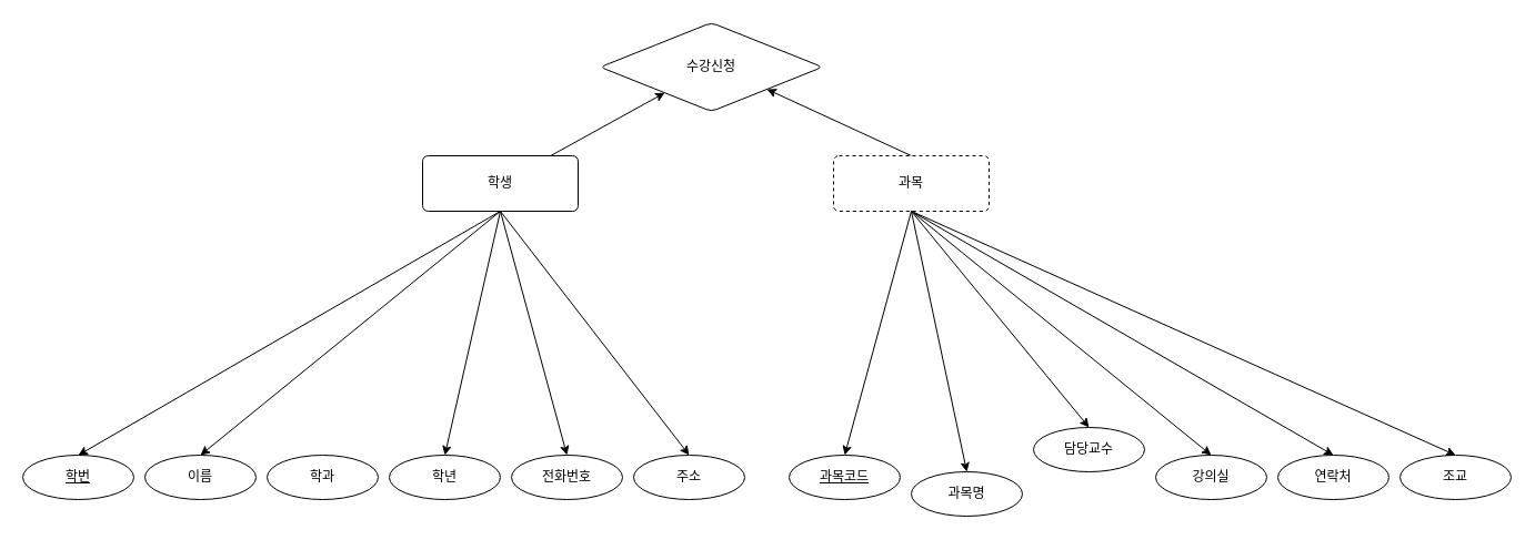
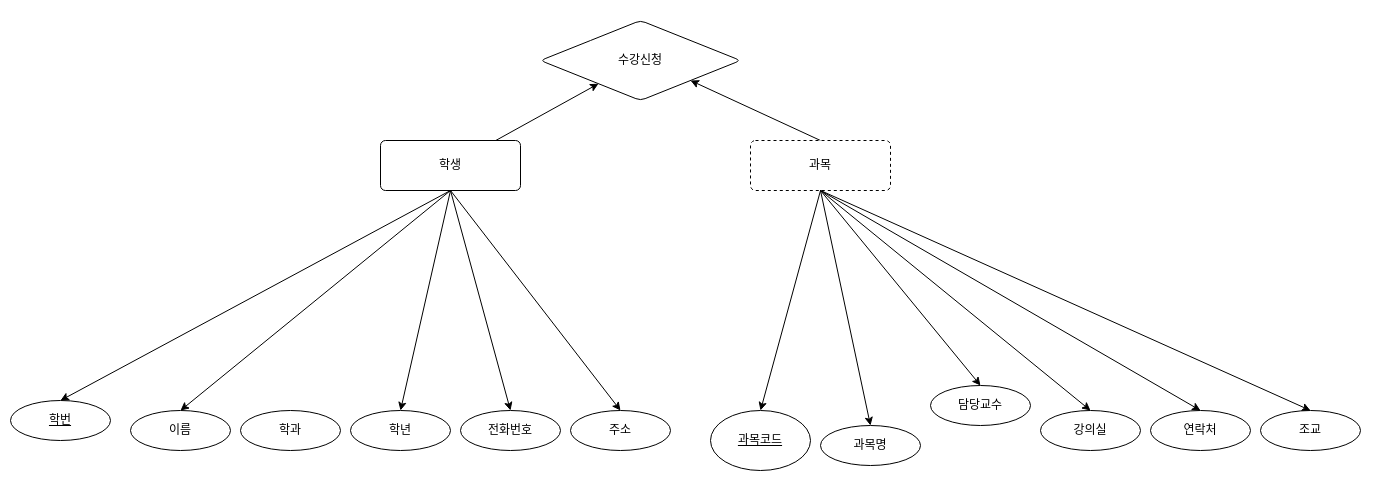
  <mxCell id="0" />
  <mxCell id="1" parent="0" />
  <mxCell id="2" style="rounded=0;orthogonalLoop=1;jettySize=auto;html=1;entryX=0.5;entryY=0;entryDx=0;entryDy=0;exitX=0.5;exitY=1;exitDx=0;exitDy=0;" edge="1" parent="1" source="4" target="6"><mxGeometry relative="1" as="geometry" /></mxCell>
  <mxCell id="3" value="" style="rounded=0;orthogonalLoop=1;jettySize=auto;html=1;" edge="1" parent="1" source="4" target="29"><mxGeometry relative="1" as="geometry" /></mxCell>
  <mxCell id="4" value="학생" style="rounded=1;arcSize=10;whiteSpace=wrap;html=1;align=center;" vertex="1" parent="1"><mxGeometry x="380" y="140" width="140" height="50" as="geometry" /></mxCell>
  <mxCell id="5" value="이름" style="ellipse;whiteSpace=wrap;html=1;align=center;" vertex="1" parent="1"><mxGeometry x="130" y="410" width="100" height="40" as="geometry" /></mxCell>
- <mxCell id="6" value="학번" style="ellipse;whiteSpace=wrap;html=1;align=center;fontStyle=4;" vertex="1" parent="1"><mxGeometry x="20" y="410" width="100" height="40" as="geometry" /></mxCell>
+ <mxCell id="6" value="학번" style="ellipse;whiteSpace=wrap;html=1;align=center;fontStyle=4;" vertex="1" parent="1"><mxGeometry x="10" y="400" width="100" height="40" as="geometry" /></mxCell>
  <mxCell id="7" value="학과" style="ellipse;whiteSpace=wrap;html=1;align=center;" vertex="1" parent="1"><mxGeometry x="240" y="410" width="100" height="40" as="geometry" /></mxCell>
  <mxCell id="8" value="학년" style="ellipse;whiteSpace=wrap;html=1;align=center;" vertex="1" parent="1"><mxGeometry x="350" y="410" width="100" height="40" as="geometry" /></mxCell>
  <mxCell id="9" value="전화번호" style="ellipse;whiteSpace=wrap;html=1;align=center;" vertex="1" parent="1"><mxGeometry x="460" y="410" width="100" height="40" as="geometry" /></mxCell>
  <mxCell id="10" value="주소" style="ellipse;whiteSpace=wrap;html=1;align=center;" vertex="1" parent="1"><mxGeometry x="570" y="410" width="100" height="40" as="geometry" /></mxCell>
  <mxCell id="11" style="rounded=0;orthogonalLoop=1;jettySize=auto;html=1;entryX=0.5;entryY=0;entryDx=0;entryDy=0;exitX=0.5;exitY=1;exitDx=0;exitDy=0;" edge="1" parent="1" source="4" target="5"><mxGeometry relative="1" as="geometry"><mxPoint x="200" y="320" as="sourcePoint" /><mxPoint x="80" y="420" as="targetPoint" /></mxGeometry></mxCell>
  <mxCell id="12" style="rounded=0;orthogonalLoop=1;jettySize=auto;html=1;entryX=0.5;entryY=0;entryDx=0;entryDy=0;exitX=0.5;exitY=1;exitDx=0;exitDy=0;" edge="1" parent="1" source="4" target="8"><mxGeometry relative="1" as="geometry"><mxPoint x="260" y="300" as="sourcePoint" /><mxPoint x="300" y="420" as="targetPoint" /></mxGeometry></mxCell>
  <mxCell id="13" style="rounded=0;orthogonalLoop=1;jettySize=auto;html=1;entryX=0.5;entryY=0;entryDx=0;entryDy=0;exitX=0.5;exitY=1;exitDx=0;exitDy=0;" edge="1" parent="1" source="4" target="9"><mxGeometry relative="1" as="geometry"><mxPoint x="270" as="sourcePoint" y="310" /><mxPoint x="410" y="420" as="targetPoint" /></mxGeometry></mxCell>
  <mxCell id="14" style="rounded=0;orthogonalLoop=1;jettySize=auto;html=1;entryX=0.5;entryY=0;entryDx=0;entryDy=0;exitX=0.5;exitY=1;exitDx=0;exitDy=0;" edge="1" parent="1" source="4" target="10"><mxGeometry relative="1" as="geometry"><mxPoint x="260" as="sourcePoint" y="310" /><mxPoint x="520" y="420" as="targetPoint" /></mxGeometry></mxCell>
  <mxCell id="15" style="rounded=0;orthogonalLoop=1;jettySize=auto;html=1;entryX=0.5;entryY=0;entryDx=0;entryDy=0;exitX=0.5;exitY=1;exitDx=0;exitDy=0;" edge="1" source="17" target="19" parent="1"><mxGeometry relative="1" as="geometry" /></mxCell>
  <mxCell id="16" style="rounded=0;orthogonalLoop=1;jettySize=auto;html=1;exitX=0.5;exitY=0;exitDx=0;exitDy=0;entryX=1;entryY=1;entryDx=0;entryDy=0;" edge="1" parent="1" source="17" target="29"><mxGeometry relative="1" as="geometry" /></mxCell>
  <mxCell id="17" value="과목" style="rounded=1;arcSize=10;whiteSpace=wrap;html=1;align=center;dashed=1;" vertex="1" parent="1"><mxGeometry x="750" y="140" width="140" height="50" as="geometry" /></mxCell>
  <mxCell id="18" value="과목명" style="ellipse;whiteSpace=wrap;html=1;align=center;" vertex="1" parent="1"><mxGeometry x="820" y="425" width="100" height="40" as="geometry" /></mxCell>
- <mxCell id="19" value="과목코드" style="ellipse;whiteSpace=wrap;html=1;align=center;fontStyle=4;" vertex="1" parent="1"><mxGeometry x="710" y="410" width="100" height="40" as="geometry" /></mxCell>
+ <mxCell id="19" value="과목코드" style="ellipse;whiteSpace=wrap;html=1;align=center;fontStyle=4;" vertex="1" parent="1"><mxGeometry x="710" y="410" width="100" height="60" as="geometry" /></mxCell>
  <mxCell id="20" value="담당교수" style="ellipse;whiteSpace=wrap;html=1;align=center;" vertex="1" parent="1"><mxGeometry x="930" y="385" width="100" height="40" as="geometry" /></mxCell>
  <mxCell id="21" value="강의실" style="ellipse;whiteSpace=wrap;html=1;align=center;" vertex="1" parent="1"><mxGeometry x="1040" y="410" width="100" height="40" as="geometry" /></mxCell>
  <mxCell id="22" value="연락처" style="ellipse;whiteSpace=wrap;html=1;align=center;" vertex="1" parent="1"><mxGeometry x="1150" y="410" width="100" height="40" as="geometry" /></mxCell>
  <mxCell id="23" value="조교" style="ellipse;whiteSpace=wrap;html=1;align=center;" vertex="1" parent="1"><mxGeometry x="1260" y="410" width="100" height="40" as="geometry" /></mxCell>
  <mxCell id="24" style="rounded=0;orthogonalLoop=1;jettySize=auto;html=1;entryX=0.5;entryY=0;entryDx=0;entryDy=0;exitX=0.5;exitY=1;exitDx=0;exitDy=0;" edge="1" source="17" target="18" parent="1"><mxGeometry relative="1" as="geometry"><mxPoint x="890" y="320" as="sourcePoint" /><mxPoint x="770" y="420" as="targetPoint" /></mxGeometry></mxCell>
  <mxCell id="25" style="rounded=0;orthogonalLoop=1;jettySize=auto;html=1;entryX=0.5;entryY=0;entryDx=0;entryDy=0;exitX=0.5;exitY=1;exitDx=0;exitDy=0;" edge="1" source="17" target="20" parent="1"><mxGeometry relative="1" as="geometry"><mxPoint x="880" as="sourcePoint" y="310" /><mxPoint x="880" y="420" as="targetPoint" /></mxGeometry></mxCell>
  <mxCell id="26" style="rounded=0;orthogonalLoop=1;jettySize=auto;html=1;entryX=0.5;entryY=0;entryDx=0;entryDy=0;exitX=0.5;exitY=1;exitDx=0;exitDy=0;" edge="1" source="17" target="21" parent="1"><mxGeometry relative="1" as="geometry"><mxPoint x="950" y="300" as="sourcePoint" /><mxPoint x="990" y="420" as="targetPoint" /></mxGeometry></mxCell>
  <mxCell id="27" style="rounded=0;orthogonalLoop=1;jettySize=auto;html=1;entryX=0.5;entryY=0;entryDx=0;entryDy=0;exitX=0.5;exitY=1;exitDx=0;exitDy=0;" edge="1" source="17" target="22" parent="1"><mxGeometry relative="1" as="geometry"><mxPoint x="960" as="sourcePoint" y="310" /><mxPoint x="1100" y="420" as="targetPoint" /></mxGeometry></mxCell>
  <mxCell id="28" style="rounded=0;orthogonalLoop=1;jettySize=auto;html=1;entryX=0.5;entryY=0;entryDx=0;entryDy=0;exitX=0.5;exitY=1;exitDx=0;exitDy=0;" edge="1" source="17" target="23" parent="1"><mxGeometry relative="1" as="geometry"><mxPoint x="950" as="sourcePoint" y="310" /><mxPoint x="1210" y="420" as="targetPoint" /></mxGeometry></mxCell>
  <mxCell id="29" value="수강신청" style="rhombus;whiteSpace=wrap;html=1;rounded=1;arcSize=10;" vertex="1" parent="1"><mxGeometry x="540" y="20" width="200" height="80" as="geometry" /></mxCell>
